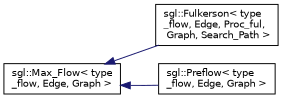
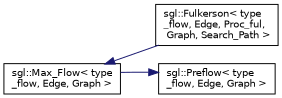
  digraph {
    rankdir=LR
    node [color=black fillcolor=white fontname=Helvetica fontsize=10 shape=record style=filled]
    edge [color=midnightblue dir=back fontname=Helvetica fontsize=10 labelfontname=Helvetica labelfontsize=10 style=solid]
    n1 [height=0.2 label="sgl::Max_Flow\< type\l_flow, Edge, Graph \>" width=0.4]
    n2 [height=0.2 label="sgl::Fulkerson\< type\l_flow, Edge, Proc_ful,\l Graph, Search_Path \>" width=0.4]
    n3 [height=0.2 label="sgl::Preflow\< type\l_flow, Edge, Graph \>" width=0.4]
    n1 -> n2
-   n1 -> n3
+   n3 -> n1
  }
